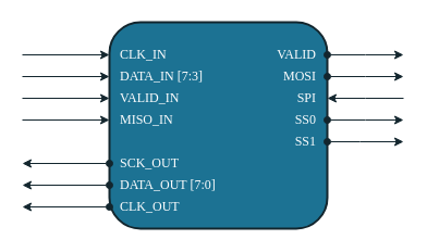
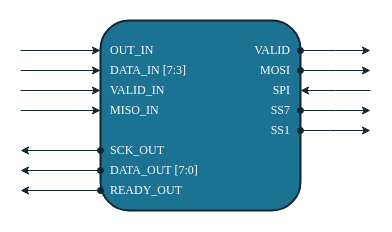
  <mxCell id="0" />
  <mxCell id="1" parent="0" />
  <mxCell id="2" value="" style="rounded=1;whiteSpace=wrap;html=1;fontFamily=Poppins;fillColor=#1C7293;strokeColor=#13262E;strokeWidth=2;" parent="1" vertex="1"><mxGeometry x="100" y="20" width="200" height="190" as="geometry" /></mxCell>
  <mxCell id="3" style="edgeStyle=orthogonalEdgeStyle;rounded=0;orthogonalLoop=1;jettySize=auto;html=1;startArrow=oval;startFill=1;jumpSize=6;strokeColor=#13262E;" parent="1" source="22" edge="1"><mxGeometry relative="1" as="geometry"><mxPoint x="370" y="50" as="targetPoint" /></mxGeometry></mxCell>
  <mxCell id="4" style="edgeStyle=orthogonalEdgeStyle;rounded=0;orthogonalLoop=1;jettySize=auto;html=1;startArrow=oval;startFill=1;jumpSize=6;strokeColor=#13262E;" parent="1" source="23" edge="1"><mxGeometry relative="1" as="geometry"><mxPoint x="370" y="70" as="targetPoint" /></mxGeometry></mxCell>
  <mxCell id="5" style="edgeStyle=orthogonalEdgeStyle;rounded=0;orthogonalLoop=1;jettySize=auto;html=1;startArrow=classic;startFill=1;endArrow=none;endFill=0;strokeColor=#13262E;" parent="1" source="24" edge="1"><mxGeometry relative="1" as="geometry"><mxPoint x="370" y="90" as="targetPoint" /></mxGeometry></mxCell>
  <mxCell id="6" style="edgeStyle=orthogonalEdgeStyle;rounded=0;orthogonalLoop=1;jettySize=auto;html=1;startArrow=oval;startFill=1;jumpSize=6;strokeColor=#13262E;" parent="1" source="25" edge="1"><mxGeometry relative="1" as="geometry"><mxPoint x="370" y="110" as="targetPoint" /></mxGeometry></mxCell>
  <mxCell id="7" style="edgeStyle=orthogonalEdgeStyle;rounded=0;orthogonalLoop=1;jettySize=auto;html=1;startArrow=oval;startFill=1;exitX=1;exitY=0.5;exitDx=0;exitDy=0;jumpSize=6;strokeColor=#13262E;" parent="1" source="26" edge="1"><mxGeometry relative="1" as="geometry"><mxPoint x="370" y="130" as="targetPoint" /><Array as="points"><mxPoint x="330" y="130" /><mxPoint x="330" y="130" /></Array></mxGeometry></mxCell>
  <mxCell id="8" style="edgeStyle=orthogonalEdgeStyle;rounded=0;orthogonalLoop=1;jettySize=auto;html=1;startArrow=classic;startFill=1;endArrow=none;endFill=0;strokeColor=#13262E;" parent="1" source="9" edge="1"><mxGeometry relative="1" as="geometry"><mxPoint x="20" y="70" as="targetPoint" /></mxGeometry></mxCell>
  <mxCell id="9" value="DATA_IN [7:3]" style="text;html=1;strokeColor=none;fillColor=none;align=left;verticalAlign=middle;whiteSpace=wrap;rounded=0;spacing=0;spacingLeft=10;fontFamily=Poppins;fontColor=#FFFFFF;" parent="1" vertex="1"><mxGeometry x="100" y="60" width="120" height="20" as="geometry" /></mxCell>
  <mxCell id="10" style="edgeStyle=orthogonalEdgeStyle;rounded=0;orthogonalLoop=1;jettySize=auto;html=1;startArrow=oval;startFill=1;endArrow=classic;endFill=1;strokeColor=#13262E;" parent="1" source="11" edge="1"><mxGeometry relative="1" as="geometry"><mxPoint x="20" y="170" as="targetPoint" /></mxGeometry></mxCell>
  <mxCell id="11" value="DATA_OUT [7:0]" style="text;html=1;strokeColor=none;fillColor=none;align=left;verticalAlign=middle;whiteSpace=wrap;rounded=0;spacing=0;spacingLeft=10;fontFamily=Poppins;fontColor=#FFFFFF;" parent="1" vertex="1"><mxGeometry x="100" y="160" width="120" height="20" as="geometry" /></mxCell>
  <mxCell id="12" style="edgeStyle=orthogonalEdgeStyle;rounded=0;orthogonalLoop=1;jettySize=auto;html=1;startArrow=classic;startFill=1;endArrow=none;endFill=0;strokeColor=#13262E;" parent="1" source="13" edge="1"><mxGeometry relative="1" as="geometry"><mxPoint x="20" y="90" as="targetPoint" /></mxGeometry></mxCell>
  <mxCell id="13" value="VALID_IN" style="text;html=1;strokeColor=none;fillColor=none;align=left;verticalAlign=middle;whiteSpace=wrap;rounded=0;spacing=0;spacingLeft=10;fontFamily=Poppins;fontColor=#FFFFFF;" parent="1" vertex="1"><mxGeometry x="100" y="80" width="120" height="20" as="geometry" /></mxCell>
  <mxCell id="14" style="edgeStyle=orthogonalEdgeStyle;rounded=0;orthogonalLoop=1;jettySize=auto;html=1;startArrow=oval;startFill=1;endArrow=classic;endFill=1;strokeColor=#13262E;" parent="1" source="15" edge="1"><mxGeometry relative="1" as="geometry"><mxPoint x="20" y="190" as="targetPoint" /></mxGeometry></mxCell>
- <mxCell id="15" value="CLK_OUT" style="text;html=1;strokeColor=none;fillColor=none;align=left;verticalAlign=middle;whiteSpace=wrap;rounded=0;spacing=0;spacingLeft=10;fontFamily=Poppins;fontColor=#FFFFFF;" parent="1" vertex="1"><mxGeometry x="100" y="180" width="120" height="20" as="geometry" /></mxCell>
+ <mxCell id="15" value="READY_OUT" style="text;html=1;strokeColor=none;fillColor=none;align=left;verticalAlign=middle;whiteSpace=wrap;rounded=0;spacing=0;spacingLeft=10;fontFamily=Poppins;fontColor=#FFFFFF;" parent="1" vertex="1"><mxGeometry x="100" y="180" width="120" height="20" as="geometry" /></mxCell>
  <mxCell id="16" value="" style="edgeStyle=orthogonalEdgeStyle;rounded=0;orthogonalLoop=1;jettySize=auto;html=1;startArrow=classic;startFill=1;endArrow=none;endFill=0;strokeColor=#13262E;" parent="1" source="17" edge="1"><mxGeometry relative="1" as="geometry"><mxPoint x="20" y="50" as="targetPoint" /></mxGeometry></mxCell>
- <mxCell id="17" value="CLK_IN" style="text;html=1;strokeColor=none;fillColor=none;align=left;verticalAlign=middle;whiteSpace=wrap;rounded=0;spacing=0;spacingLeft=10;fontFamily=Poppins;fontColor=#FFFFFF;" parent="1" vertex="1"><mxGeometry x="100" y="40" width="120" height="20" as="geometry" /></mxCell>
+ <mxCell id="17" value="OUT_IN" style="text;html=1;strokeColor=none;fillColor=none;align=left;verticalAlign=middle;whiteSpace=wrap;rounded=0;spacing=0;spacingLeft=10;fontFamily=Poppins;fontColor=#FFFFFF;" parent="1" vertex="1"><mxGeometry x="100" y="40" width="120" height="20" as="geometry" /></mxCell>
  <mxCell id="18" style="edgeStyle=orthogonalEdgeStyle;rounded=0;orthogonalLoop=1;jettySize=auto;html=1;startArrow=oval;startFill=1;strokeColor=#13262E;" parent="1" source="19" edge="1"><mxGeometry relative="1" as="geometry"><mxPoint x="20" y="150" as="targetPoint" /></mxGeometry></mxCell>
  <mxCell id="19" value="SCK_OUT" style="text;html=1;strokeColor=none;fillColor=none;align=left;verticalAlign=middle;whiteSpace=wrap;rounded=0;spacing=0;spacingLeft=10;fontFamily=Poppins;fontColor=#FFFFFF;" parent="1" vertex="1"><mxGeometry x="100" y="140" width="120" height="20" as="geometry" /></mxCell>
  <mxCell id="20" style="edgeStyle=orthogonalEdgeStyle;rounded=0;orthogonalLoop=1;jettySize=auto;html=1;startArrow=classic;startFill=1;endArrow=none;endFill=0;strokeColor=#13262E;" edge="1" parent="1" source="21"><mxGeometry relative="1" as="geometry"><mxPoint x="20" y="110" as="targetPoint" /></mxGeometry></mxCell>
  <mxCell id="21" value="MISO_IN" style="text;html=1;strokeColor=none;fillColor=none;align=left;verticalAlign=middle;whiteSpace=wrap;rounded=0;spacing=0;spacingLeft=10;fontFamily=Poppins;fontColor=#FFFFFF;" vertex="1" parent="1"><mxGeometry x="100" y="100" width="120" height="20" as="geometry" /></mxCell>
  <mxCell id="22" value="VALID" style="text;html=1;strokeColor=none;fillColor=none;align=right;verticalAlign=middle;whiteSpace=wrap;rounded=0;spacing=0;spacingRight=10;fontFamily=Poppins;fontColor=#FFFFFF;" parent="1" vertex="1"><mxGeometry x="220" y="40" width="80" height="20" as="geometry" /></mxCell>
  <mxCell id="23" value="MOSI" style="text;html=1;strokeColor=none;fillColor=none;align=right;verticalAlign=middle;whiteSpace=wrap;rounded=0;spacing=0;spacingRight=10;fontFamily=Poppins;fontColor=#FFFFFF;" parent="1" vertex="1"><mxGeometry x="220" y="60" width="80" height="20" as="geometry" /></mxCell>
  <mxCell id="24" value="SPI" style="text;html=1;strokeColor=none;fillColor=none;align=right;verticalAlign=middle;whiteSpace=wrap;rounded=0;spacing=0;spacingRight=10;fontFamily=Poppins;fontColor=#FFFFFF;" parent="1" vertex="1"><mxGeometry x="220" y="80" width="80" height="20" as="geometry" /></mxCell>
- <mxCell id="25" value="SS0" style="text;html=1;strokeColor=none;fillColor=none;align=right;verticalAlign=middle;whiteSpace=wrap;rounded=0;spacing=0;spacingRight=10;fontFamily=Poppins;fontColor=#FFFFFF;" parent="1" vertex="1"><mxGeometry x="220" y="100" width="80" height="20" as="geometry" /></mxCell>
+ <mxCell id="25" value="SS7" style="text;html=1;strokeColor=none;fillColor=none;align=right;verticalAlign=middle;whiteSpace=wrap;rounded=0;spacing=0;spacingRight=10;fontFamily=Poppins;fontColor=#FFFFFF;" parent="1" vertex="1"><mxGeometry x="220" y="100" width="80" height="20" as="geometry" /></mxCell>
  <mxCell id="26" value="SS1" style="text;html=1;strokeColor=none;fillColor=none;align=right;verticalAlign=middle;whiteSpace=wrap;rounded=0;spacing=0;spacingRight=10;fontFamily=Poppins;fontColor=#FFFFFF;" parent="1" vertex="1"><mxGeometry x="220" y="120" width="80" height="20" as="geometry" /></mxCell>
